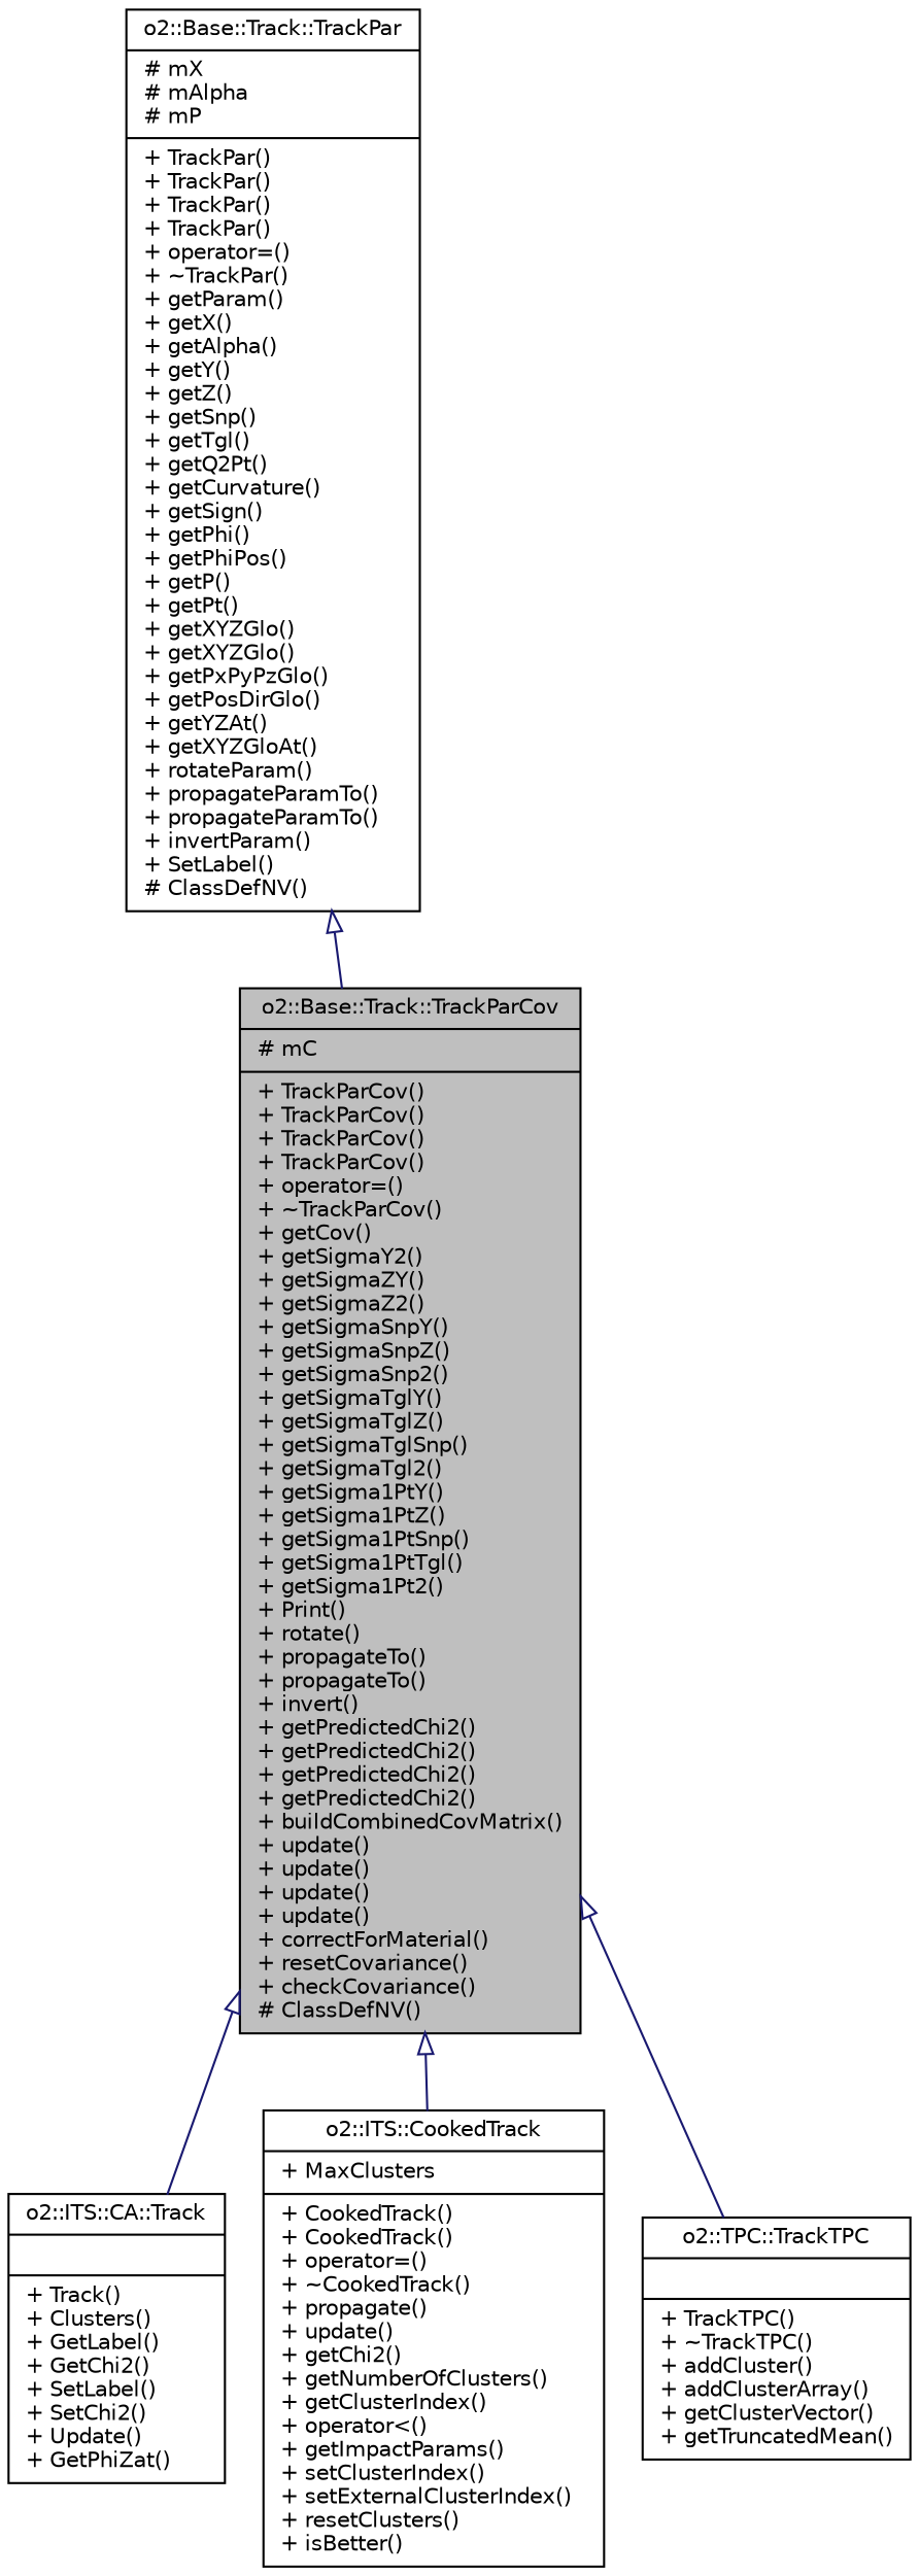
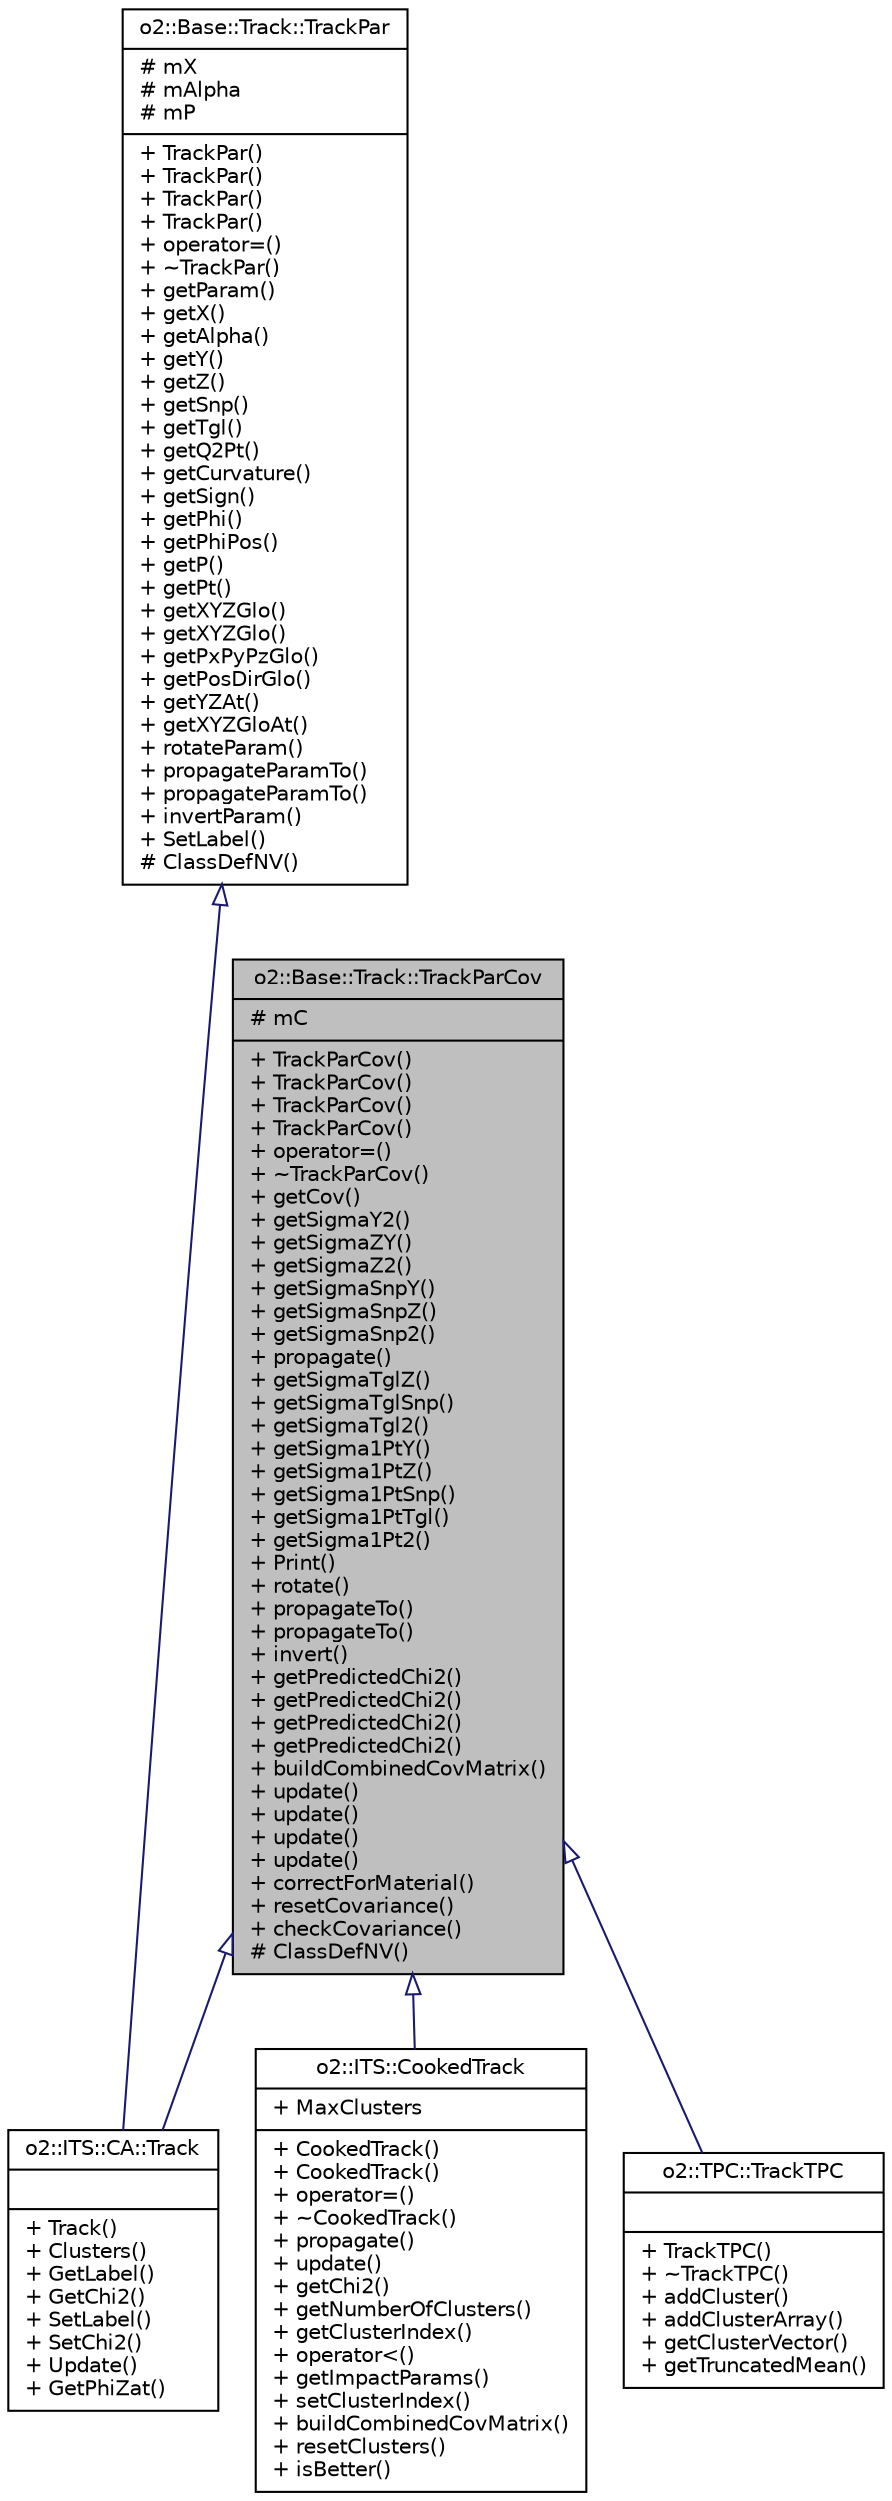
  digraph {
    node [color=black fontname=Helvetica fontsize=10 shape=record]
    edge [arrowtail=onormal color=midnightblue dir=back fontname=Helvetica fontsize=10 labelfontname=Helvetica labelfontsize=10 style=solid]
-   n1 [fillcolor=grey75 fontcolor=black height=0.2 label="{o2::Base::Track::TrackParCov\n|# mC\l|+ TrackParCov()\l+ TrackParCov()\l+ TrackParCov()\l+ TrackParCov()\l+ operator=()\l+ ~TrackParCov()\l+ getCov()\l+ getSigmaY2()\l+ getSigmaZY()\l+ getSigmaZ2()\l+ getSigmaSnpY()\l+ getSigmaSnpZ()\l+ getSigmaSnp2()\l+ getSigmaTglY()\l+ getSigmaTglZ()\l+ getSigmaTglSnp()\l+ getSigmaTgl2()\l+ getSigma1PtY()\l+ getSigma1PtZ()\l+ getSigma1PtSnp()\l+ getSigma1PtTgl()\l+ getSigma1Pt2()\l+ Print()\l+ rotate()\l+ propagateTo()\l+ propagateTo()\l+ invert()\l+ getPredictedChi2()\l+ getPredictedChi2()\l+ getPredictedChi2()\l+ getPredictedChi2()\l+ buildCombinedCovMatrix()\l+ update()\l+ update()\l+ update()\l+ update()\l+ correctForMaterial()\l+ resetCovariance()\l+ checkCovariance()\l# ClassDefNV()\l}" style=filled width=0.4]
+   n1 [fillcolor=grey75 fontcolor=black height=0.2 label="{o2::Base::Track::TrackParCov\n|# mC\l|+ TrackParCov()\l+ TrackParCov()\l+ TrackParCov()\l+ TrackParCov()\l+ operator=()\l+ ~TrackParCov()\l+ getCov()\l+ getSigmaY2()\l+ getSigmaZY()\l+ getSigmaZ2()\l+ getSigmaSnpY()\l+ getSigmaSnpZ()\l+ getSigmaSnp2()\l+ propagate()\l+ getSigmaTglZ()\l+ getSigmaTglSnp()\l+ getSigmaTgl2()\l+ getSigma1PtY()\l+ getSigma1PtZ()\l+ getSigma1PtSnp()\l+ getSigma1PtTgl()\l+ getSigma1Pt2()\l+ Print()\l+ rotate()\l+ propagateTo()\l+ propagateTo()\l+ invert()\l+ getPredictedChi2()\l+ getPredictedChi2()\l+ getPredictedChi2()\l+ getPredictedChi2()\l+ buildCombinedCovMatrix()\l+ update()\l+ update()\l+ update()\l+ update()\l+ correctForMaterial()\l+ resetCovariance()\l+ checkCovariance()\l# ClassDefNV()\l}" style=filled width=0.4]
    n2 [height=0.2 label="{o2::ITS::CA::Track\n||+ Track()\l+ Clusters()\l+ GetLabel()\l+ GetChi2()\l+ SetLabel()\l+ SetChi2()\l+ Update()\l+ GetPhiZat()\l}" width=0.4]
-   n3 [height=0.2 label="{o2::ITS::CookedTrack\n|+ MaxClusters\l|+ CookedTrack()\l+ CookedTrack()\l+ operator=()\l+ ~CookedTrack()\l+ propagate()\l+ update()\l+ getChi2()\l+ getNumberOfClusters()\l+ getClusterIndex()\l+ operator\<()\l+ getImpactParams()\l+ setClusterIndex()\l+ setExternalClusterIndex()\l+ resetClusters()\l+ isBetter()\l}" width=0.4]
+   n3 [height=0.2 label="{o2::ITS::CookedTrack\n|+ MaxClusters\l|+ CookedTrack()\l+ CookedTrack()\l+ operator=()\l+ ~CookedTrack()\l+ propagate()\l+ update()\l+ getChi2()\l+ getNumberOfClusters()\l+ getClusterIndex()\l+ operator\<()\l+ getImpactParams()\l+ setClusterIndex()\l+ buildCombinedCovMatrix()\l+ resetClusters()\l+ isBetter()\l}" width=0.4]
    n4 [height=0.2 label="{o2::TPC::TrackTPC\n||+ TrackTPC()\l+ ~TrackTPC()\l+ addCluster()\l+ addClusterArray()\l+ getClusterVector()\l+ getTruncatedMean()\l}" width=0.4]
    n5 [height=0.2 label="{o2::Base::Track::TrackPar\n|# mX\l# mAlpha\l# mP\l|+ TrackPar()\l+ TrackPar()\l+ TrackPar()\l+ TrackPar()\l+ operator=()\l+ ~TrackPar()\l+ getParam()\l+ getX()\l+ getAlpha()\l+ getY()\l+ getZ()\l+ getSnp()\l+ getTgl()\l+ getQ2Pt()\l+ getCurvature()\l+ getSign()\l+ getPhi()\l+ getPhiPos()\l+ getP()\l+ getPt()\l+ getXYZGlo()\l+ getXYZGlo()\l+ getPxPyPzGlo()\l+ getPosDirGlo()\l+ getYZAt()\l+ getXYZGloAt()\l+ rotateParam()\l+ propagateParamTo()\l+ propagateParamTo()\l+ invertParam()\l+ SetLabel()\l# ClassDefNV()\l}" width=0.4]
    n1 -> n2
    n1 -> n3
    n1 -> n4
-   n5 -> n1
+   n5 -> n2
  }
